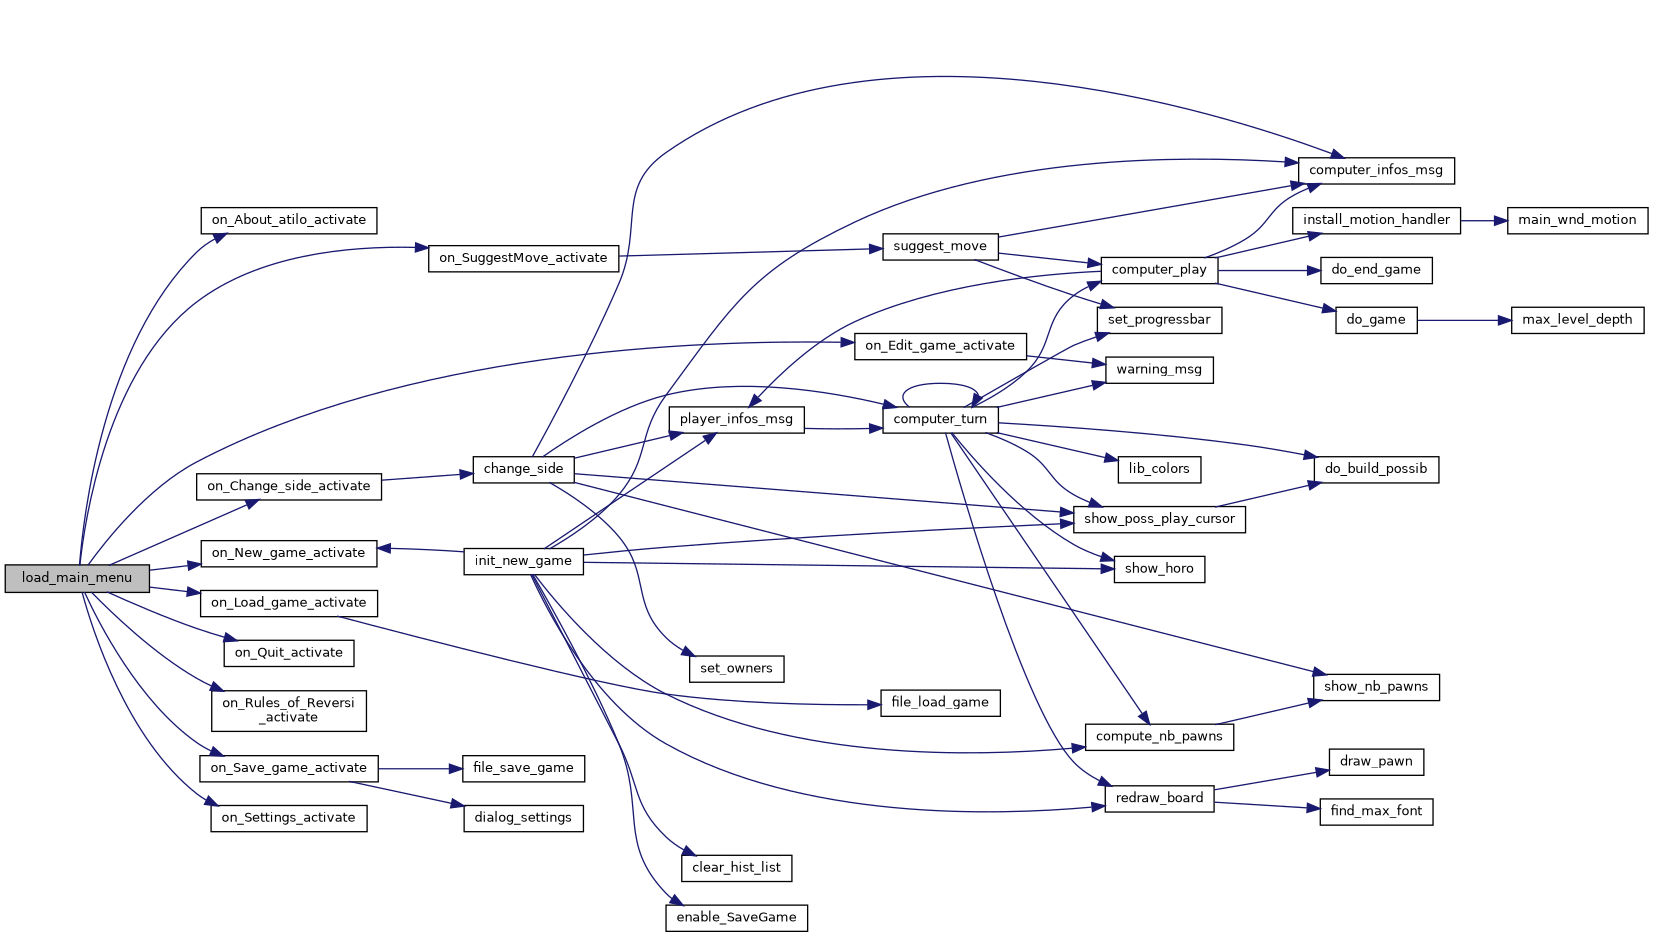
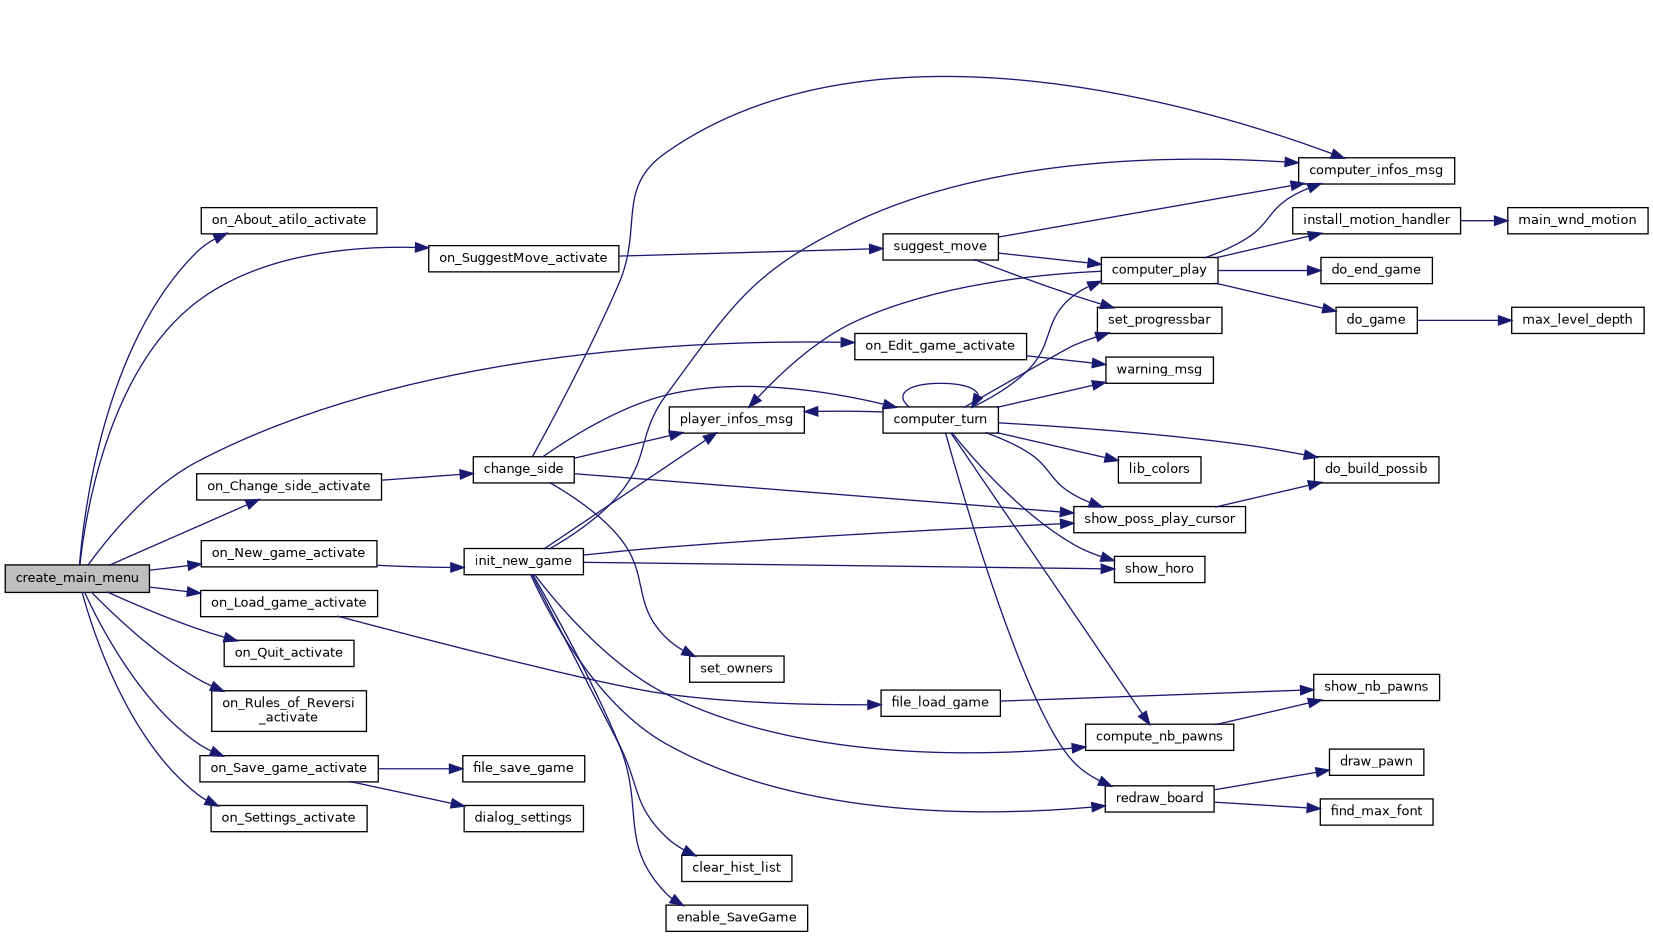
  digraph {
    rankdir=LR
    node [color=black fillcolor=white fontname=Helvetica fontsize=10 shape=record style=filled]
    edge [color=midnightblue fontname=Helvetica fontsize=10 labelfontname=Helvetica labelfontsize=10 style=solid]
-   n1 [fillcolor=grey75 fontcolor=black height=0.2 label=load_main_menu width=0.4]
+   n1 [fillcolor=grey75 fontcolor=black height=0.2 label=create_main_menu width=0.4]
    n2 [height=0.2 label=on_About_atilo_activate width=0.4]
    n3 [height=0.2 label=on_Change_side_activate width=0.4]
    n4 [height=0.2 label=on_Edit_game_activate width=0.4]
    n5 [height=0.2 label=on_Load_game_activate width=0.4]
    n6 [height=0.2 label=on_New_game_activate width=0.4]
    n7 [height=0.2 label=on_Quit_activate width=0.4]
    n8 [height=0.2 label="on_Rules_of_Reversi\l_activate" width=0.4]
    n9 [height=0.2 label=on_Save_game_activate width=0.4]
    n10 [height=0.2 label=on_Settings_activate width=0.4]
    n11 [height=0.2 label=on_SuggestMove_activate width=0.4]
    n12 [height=0.2 label=change_side width=0.4]
    n13 [height=0.2 label=warning_msg width=0.4]
    n14 [height=0.2 label=file_load_game width=0.4]
    n15 [height=0.2 label=init_new_game width=0.4]
    n16 [height=0.2 label=file_save_game width=0.4]
    n17 [height=0.2 label=dialog_settings width=0.4]
    n18 [height=0.2 label=suggest_move width=0.4]
    n19 [height=0.2 label=computer_infos_msg width=0.4]
    n20 [height=0.2 label=player_infos_msg width=0.4]
    n21 [height=0.2 label=set_owners width=0.4]
    n22 [height=0.2 label=show_nb_pawns width=0.4]
    n23 [height=0.2 label=computer_turn width=0.4]
    n24 [height=0.2 label=show_poss_play_cursor width=0.4]
    n25 [height=0.2 label=computer_play width=0.4]
    n26 [height=0.2 label=set_progressbar width=0.4]
    n27 [height=0.2 label=show_horo width=0.4]
    n28 [height=0.2 label=do_build_possib width=0.4]
    n29 [height=0.2 label=compute_nb_pawns width=0.4]
    n30 [height=0.2 label=redraw_board width=0.4]
    n31 [height=0.2 label=lib_colors width=0.4]
    n32 [height=0.2 label=install_motion_handler width=0.4]
    n33 [height=0.2 label=do_end_game width=0.4]
    n34 [height=0.2 label=do_game width=0.4]
    n35 [height=0.2 label=draw_pawn width=0.4]
    n36 [height=0.2 label=find_max_font width=0.4]
    n37 [height=0.2 label=main_wnd_motion width=0.4]
    n38 [height=0.2 label=max_level_depth width=0.4]
    n39 [height=0.2 label=clear_hist_list width=0.4]
    n40 [height=0.2 label=enable_SaveGame width=0.4]
    n1 -> n2
    n1 -> n3
    n1 -> n4
    n1 -> n5
    n1 -> n6
    n1 -> n7
    n1 -> n8
    n1 -> n9
    n1 -> n10
    n1 -> n11
    n3 -> n12
    n4 -> n13
    n5 -> n14
-   n15 -> n6
+   n6 -> n15
    n9 -> n16
    n9 -> n17
    n11 -> n18
    n12 -> n19
    n12 -> n20
    n12 -> n21
-   n12 -> n22
+   n14 -> n22
    n12 -> n23
    n12 -> n24
    n15 -> n19
    n15 -> n20
    n15 -> n24
    n15 -> n27
    n15 -> n29
    n15 -> n30
    n15 -> n39
    n15 -> n40
    n18 -> n19
    n18 -> n25
    n18 -> n26
    n23 -> n13
-   n20 -> n23
+   n23 -> n20
    n23 -> n23
    n23 -> n24
    n23 -> n25
    n23 -> n26
    n23 -> n27
    n23 -> n28
    n23 -> n29
    n23 -> n30
    n23 -> n31
    n24 -> n28
    n25 -> n19
    n25 -> n20
    n25 -> n32
    n25 -> n33
    n25 -> n34
    n29 -> n22
    n30 -> n35
    n30 -> n36
    n32 -> n37
    n34 -> n38
  }
